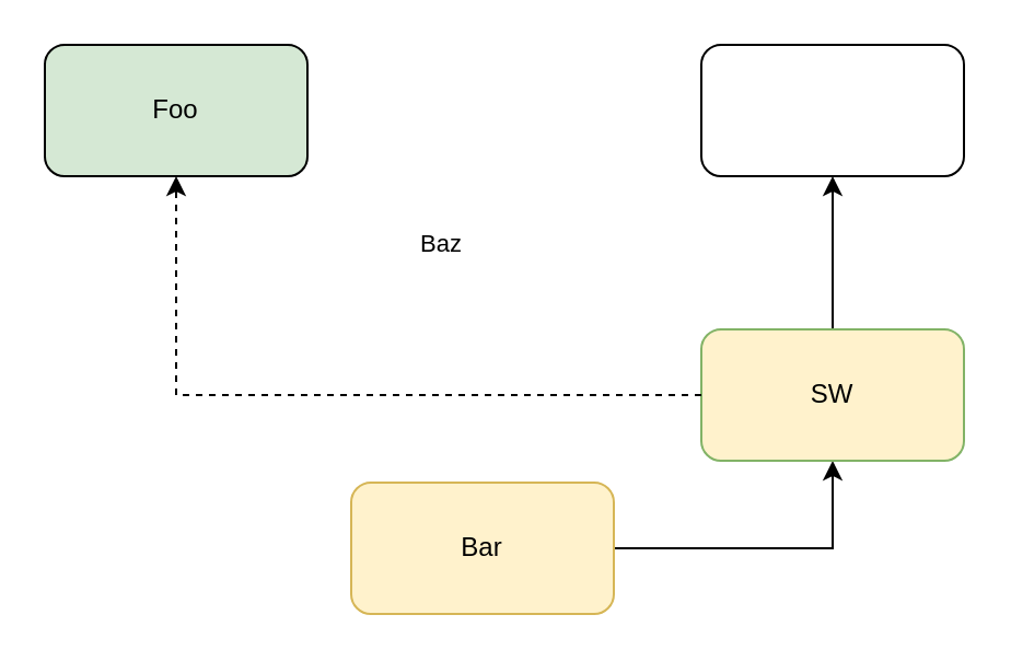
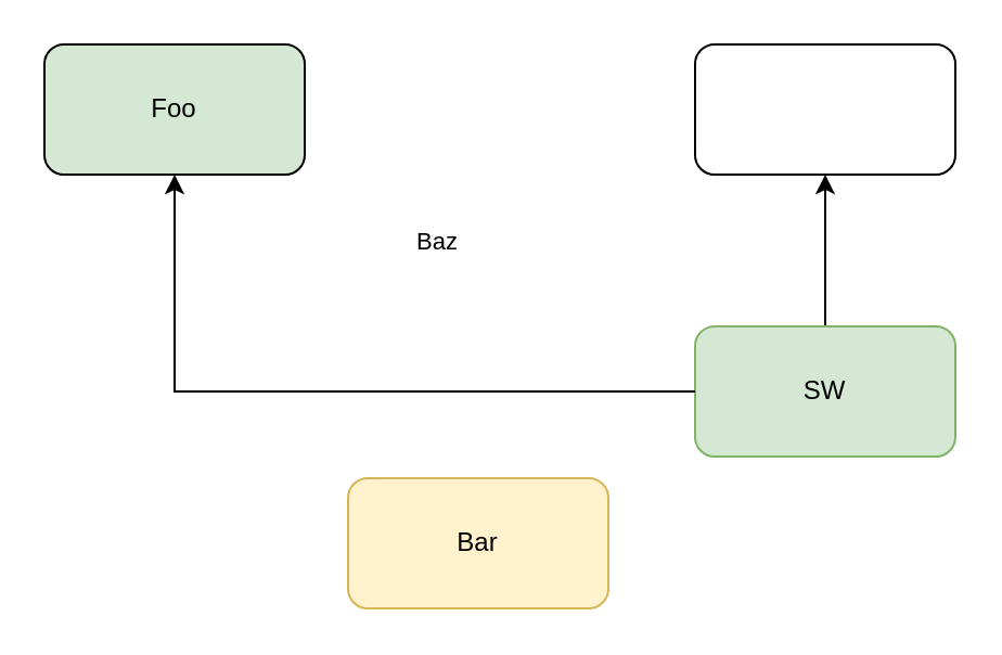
  <mxCell id="0" />
  <mxCell id="1" parent="0" />
- <mxCell id="2" style="edgeStyle=orthogonalEdgeStyle;rounded=0;orthogonalLoop=1;jettySize=auto;html=1;" parent="1" source="3" target="5" edge="1"><mxGeometry relative="1" as="geometry" /></mxCell>
  <mxCell id="3" value="Bar" style="rounded=1;whiteSpace=wrap;html=1;fillColor=#fff2cc;strokeColor=#d6b656;" parent="1" vertex="1"><mxGeometry x="160" y="220" width="120" height="60" as="geometry" /></mxCell>
  <mxCell id="4" style="edgeStyle=orthogonalEdgeStyle;rounded=0;orthogonalLoop=1;jettySize=auto;html=1;" parent="1" source="5" target="6" edge="1"><mxGeometry relative="1" as="geometry" /></mxCell>
- <mxCell id="5" value="SW" style="rounded=1;whiteSpace=wrap;html=1;fillColor=#fff2cc;strokeColor=#82b366;" parent="1" vertex="1"><mxGeometry x="320" y="150" width="120" height="60" as="geometry" /></mxCell>
+ <mxCell id="5" value="SW" style="rounded=1;whiteSpace=wrap;html=1;fillColor=#d5e8d4;strokeColor=#82b366;" parent="1" vertex="1"><mxGeometry x="320" y="150" width="120" height="60" as="geometry" /></mxCell>
  <mxCell id="6" value="" style="rounded=1;whiteSpace=wrap;html=1;" parent="1" vertex="1"><mxGeometry x="320" y="20" width="120" height="60" as="geometry" /></mxCell>
  <mxCell id="7" value="Foo" style="rounded=1;whiteSpace=wrap;html=1;fillColor=#d5e8d4;" parent="1" vertex="1"><mxGeometry x="20" y="20" width="120" height="60" as="geometry" /></mxCell>
- <mxCell id="8" style="edgeStyle=orthogonalEdgeStyle;rounded=0;orthogonalLoop=1;jettySize=auto;html=1;dashed=1;" parent="1" source="5" target="7" edge="1"><mxGeometry relative="1" as="geometry"><mxPoint x="250" y="100" as="targetPoint" /></mxGeometry></mxCell>
+ <mxCell id="8" style="edgeStyle=orthogonalEdgeStyle;rounded=0;orthogonalLoop=1;jettySize=auto;html=1;" parent="1" source="5" target="7" edge="1"><mxGeometry relative="1" as="geometry"><mxPoint x="250" y="100" as="targetPoint" /></mxGeometry></mxCell>
  <mxCell id="9" value="Baz" style="edgeLabel;html=1;align=center;verticalAlign=middle;resizable=0;points=[];" parent="8" vertex="1" connectable="0"><mxGeometry x="-0.224" y="-3" relative="1" as="geometry"><mxPoint x="12" y="-67" as="offset" /></mxGeometry></mxCell>
